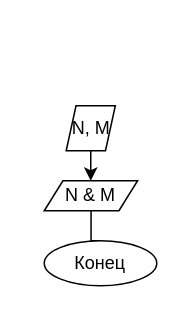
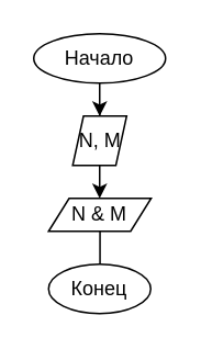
  <mxCell id="0" />
  <mxCell id="1" parent="0" />
+ <mxCell id="2" style="edgeStyle=orthogonalEdgeStyle;rounded=0;orthogonalLoop=1;jettySize=auto;html=1;entryX=0.5;entryY=0;entryDx=0;entryDy=0;" edge="1" parent="1" source="3" target="8"><mxGeometry relative="1" as="geometry" /></mxCell>
+ <mxCell id="3" value="Начало" style="ellipse;whiteSpace=wrap;html=1;" vertex="1" parent="1"><mxGeometry x="20" y="20" width="80" height="30" as="geometry" /></mxCell>
  <mxCell id="4" style="edgeStyle=orthogonalEdgeStyle;rounded=0;orthogonalLoop=1;jettySize=auto;html=1;entryX=0.5;entryY=0;entryDx=0;entryDy=0;endArrow=none;" edge="1" parent="1" source="5" target="6"><mxGeometry relative="1" as="geometry" /></mxCell>
  <mxCell id="5" value="N &amp;amp; M" style="shape=parallelogram;perimeter=parallelogramPerimeter;whiteSpace=wrap;html=1;fontFamily=Helvetica;fontSize=12;fontColor=#000000;align=center;strokeColor=#000000;fillColor=#ffffff;" vertex="1" parent="1"><mxGeometry x="29" y="120" width="62.25" height="20" as="geometry" /></mxCell>
- <mxCell id="6" value="Конец" style="ellipse;whiteSpace=wrap;html=1;" vertex="1" parent="1"><mxGeometry x="29" y="160" width="75" height="30" as="geometry" /></mxCell>
+ <mxCell id="6" value="Конец" style="ellipse;whiteSpace=wrap;html=1;" vertex="1" parent="1"><mxGeometry x="29" y="160" width="62" height="30" as="geometry" /></mxCell>
  <mxCell id="7" style="edgeStyle=orthogonalEdgeStyle;rounded=0;orthogonalLoop=1;jettySize=auto;html=1;entryX=0.5;entryY=0;entryDx=0;entryDy=0;" edge="1" parent="1" source="8" target="5"><mxGeometry relative="1" as="geometry" /></mxCell>
  <mxCell id="8" value="N, M" style="shape=parallelogram;perimeter=parallelogramPerimeter;whiteSpace=wrap;html=1;fontFamily=Helvetica;fontSize=12;fontColor=#000000;align=center;strokeColor=#000000;fillColor=#ffffff;" vertex="1" parent="1"><mxGeometry x="43.63" y="70" width="32.75" height="30" as="geometry" /></mxCell>
